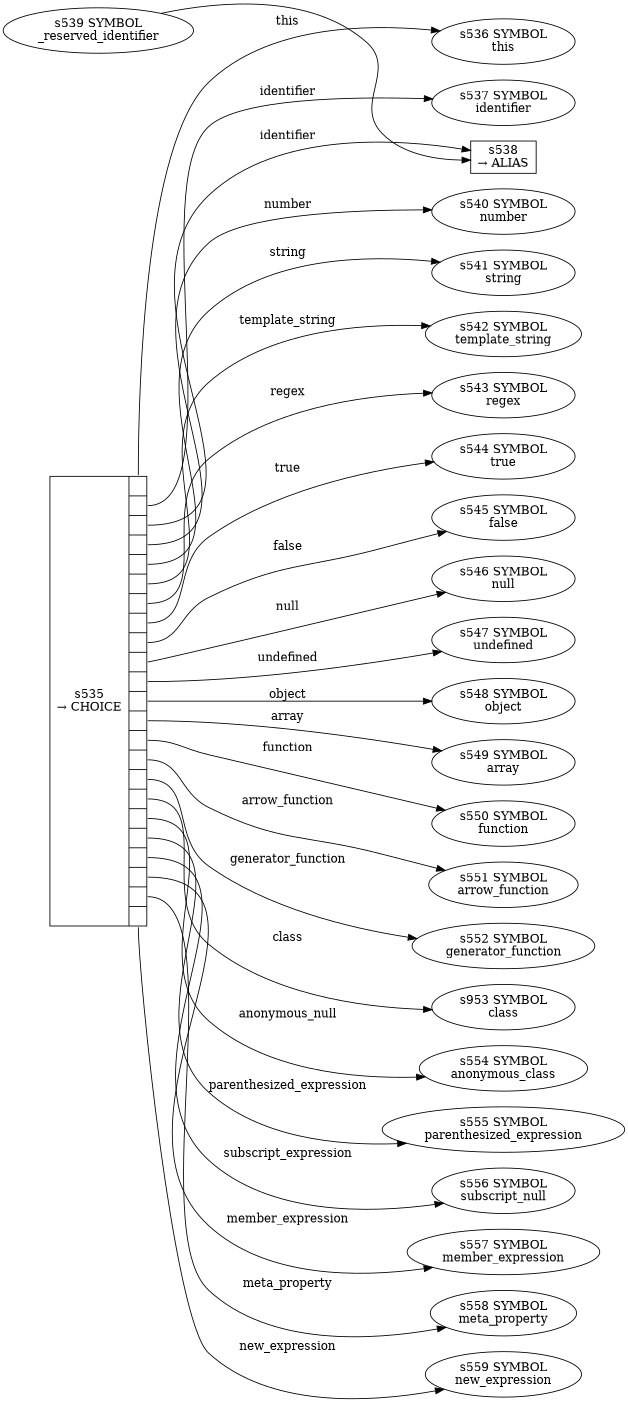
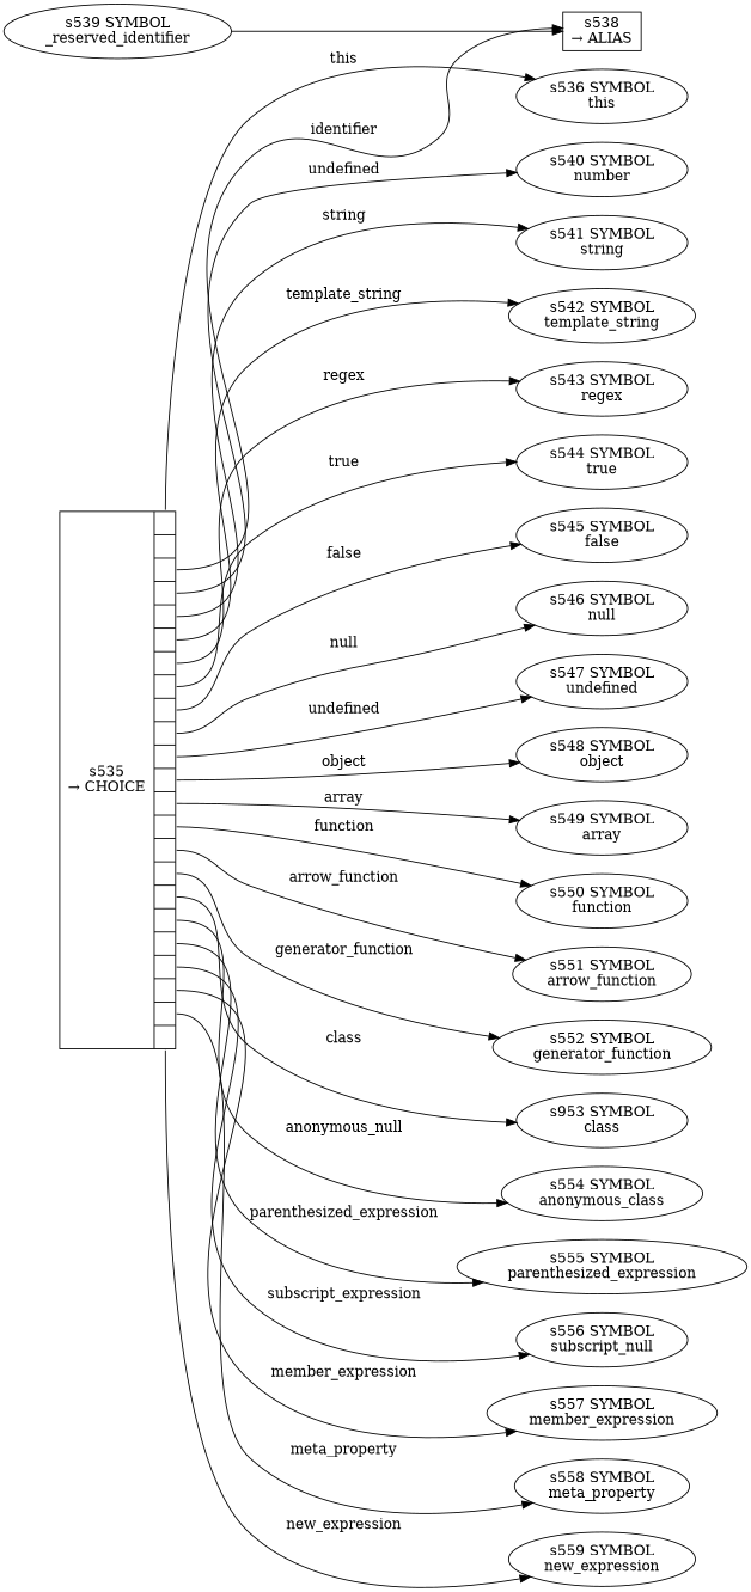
  digraph {
    fontname="DejaVu Serif"
    rankdir=LR
    node [fontname="DejaVu Serif"]
    edge [fontname="DejaVu Serif"]
    n1 [fixedsize=false label="{s535\n&rarr; CHOICE|{<p0>|<p1>|<p2>|<p3>|<p4>|<p5>|<p6>|<p7>|<p8>|<p9>|<p10>|<p11>|<p12>|<p13>|<p14>|<p15>|<p16>|<p17>|<p18>|<p19>|<p20>|<p21>|<p22>}}" peripheries=1 shape=record]
    n2 [label="s536 SYMBOL\nthis"]
-   n3 [label="s537 SYMBOL\nidentifier"]
    n4 [fixedsize=false label="s538\n&rarr; ALIAS" peripheries=1 shape=record]
    n5 [label="s540 SYMBOL\nnumber"]
    n6 [label="s541 SYMBOL\nstring"]
    n7 [label="s542 SYMBOL\ntemplate_string"]
    n8 [label="s543 SYMBOL\nregex"]
    n9 [label="s544 SYMBOL\ntrue"]
    n10 [label="s545 SYMBOL\nfalse"]
    n11 [label="s546 SYMBOL\nnull"]
    n12 [label="s547 SYMBOL\nundefined"]
    n13 [label="s548 SYMBOL\nobject"]
    n14 [label="s549 SYMBOL\narray"]
    n15 [label="s550 SYMBOL\nfunction"]
    n16 [label="s551 SYMBOL\narrow_function"]
    n17 [label="s552 SYMBOL\ngenerator_function"]
    n18 [label="s953 SYMBOL\nclass"]
    n19 [label="s554 SYMBOL\nanonymous_class"]
    n20 [label="s555 SYMBOL\nparenthesized_expression"]
    n21 [label="s556 SYMBOL\nsubscript_null"]
    n22 [label="s557 SYMBOL\nmember_expression"]
    n23 [label="s558 SYMBOL\nmeta_property"]
    n24 [label="s559 SYMBOL\nnew_expression"]
    n25 [label="s539 SYMBOL\n_reserved_identifier"]
    n1 -> n2 [label=this tailport=p0]
-   n1 -> n3 [label=identifier tailport=p1]
    n1 -> n4 [label=identifier tailport=p2]
-   n1 -> n5 [label=number tailport=p3]
+   n1 -> n5 [label=undefined tailport=p3]
    n1 -> n6 [label=string tailport=p4]
    n1 -> n7 [label=template_string tailport=p5]
    n1 -> n8 [label=regex tailport=p6]
    n1 -> n9 [label=true tailport=p7]
    n1 -> n10 [label=false tailport=p8]
    n1 -> n11 [label=null tailport=p9]
    n1 -> n12 [label=undefined tailport=p10]
    n1 -> n13 [label=object tailport=p11]
    n1 -> n14 [label=array tailport=p12]
    n1 -> n15 [label=function tailport=p13]
    n1 -> n16 [label=arrow_function tailport=p14]
    n1 -> n17 [label=generator_function tailport=p15]
    n1 -> n18 [label=class tailport=p16]
    n1 -> n19 [label=anonymous_null tailport=p17]
    n1 -> n20 [label=parenthesized_expression tailport=p18]
    n1 -> n21 [label=subscript_expression tailport=p19]
    n1 -> n22 [label=member_expression tailport=p20]
    n1 -> n23 [label=meta_property tailport=p21]
    n1 -> n24 [label=new_expression tailport=p22]
    n25 -> n4
  }
